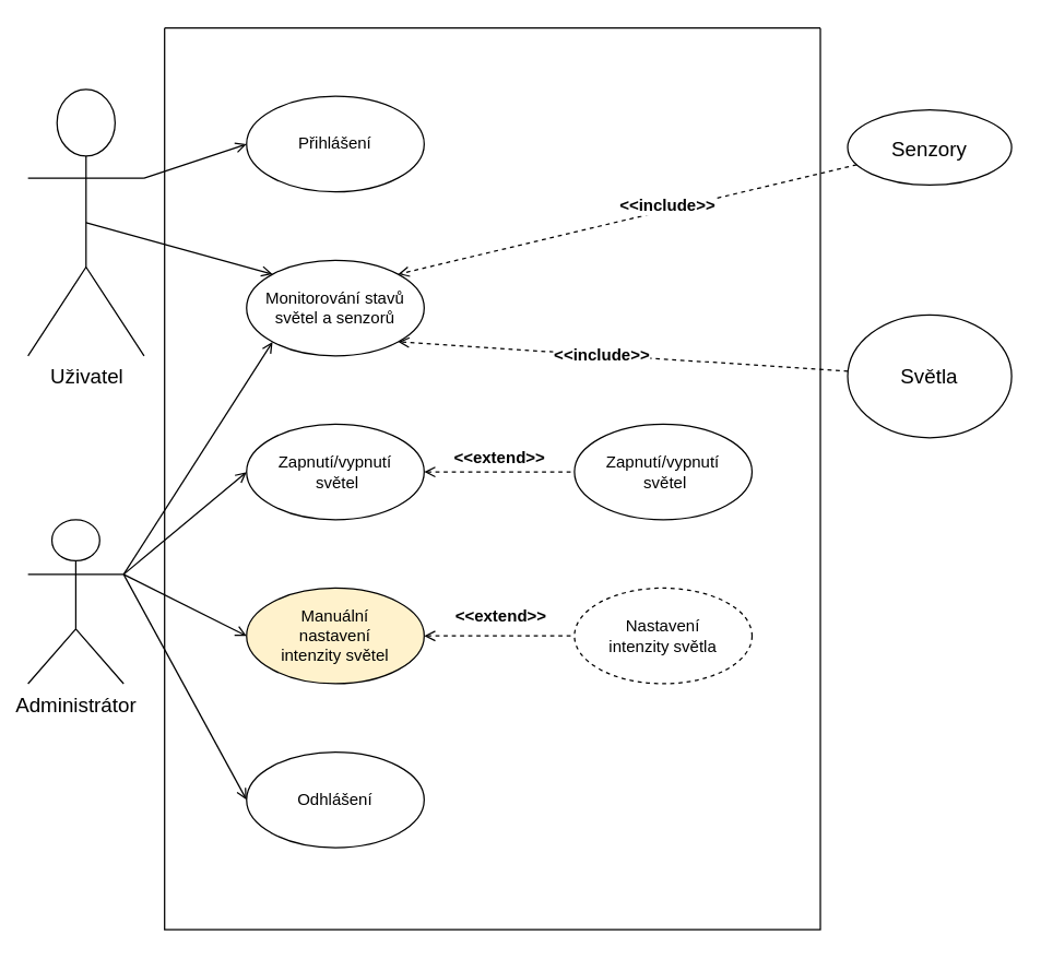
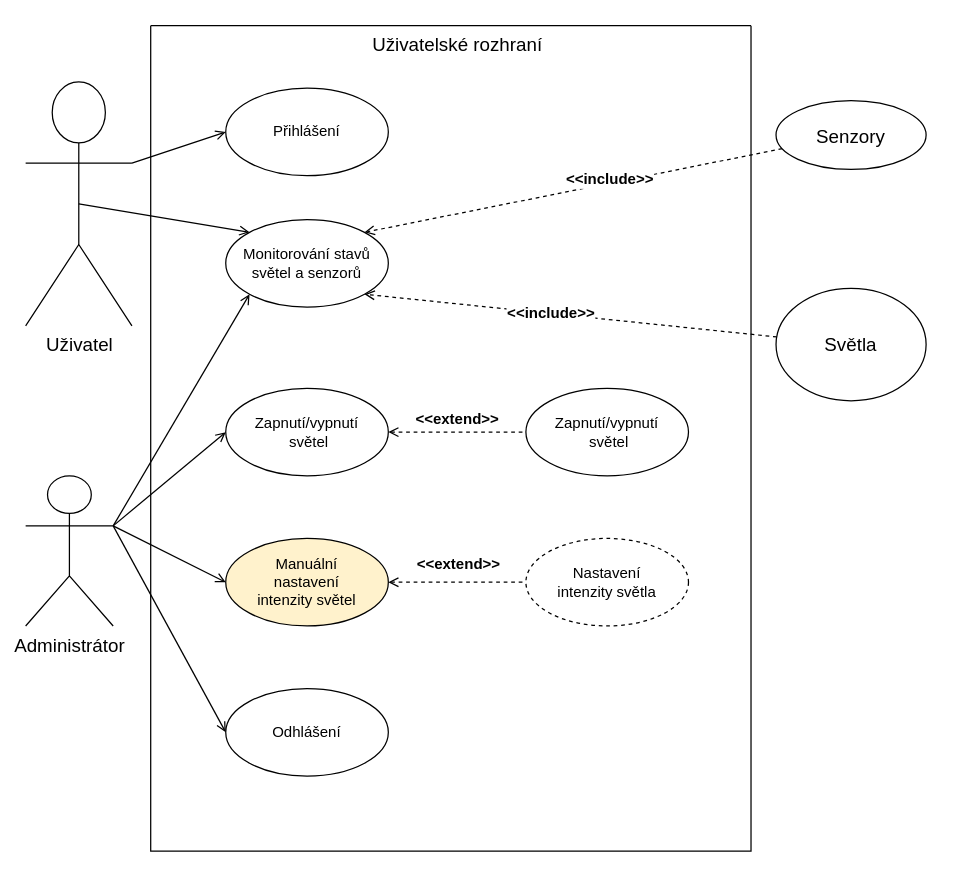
  <mxCell id="0" />
  <mxCell id="1" parent="0" />
  <mxCell id="2" value="Přihlášení" style="ellipse;whiteSpace=wrap;html=1;" parent="1" vertex="1"><mxGeometry x="180" y="70" width="130" height="70" as="geometry" /></mxCell>
- <mxCell id="3" value="Monitorování stavů světel a senzorů" style="ellipse;whiteSpace=wrap;html=1;" parent="1" vertex="1"><mxGeometry x="180" y="190" width="130" height="70" as="geometry" /></mxCell>
+ <mxCell id="3" value="Monitorování stavů světel a senzorů" style="ellipse;whiteSpace=wrap;html=1;" parent="1" vertex="1"><mxGeometry x="180" y="175" width="130" height="70" as="geometry" /></mxCell>
  <mxCell id="4" value="" style="edgeStyle=orthogonalEdgeStyle;rounded=0;orthogonalLoop=1;jettySize=auto;html=1;dashed=1;startArrow=open;startFill=0;endArrow=none;endFill=0;" edge="1" parent="1" source="5" target="10"><mxGeometry relative="1" as="geometry" /></mxCell>
  <mxCell id="5" value="Zapnutí/vypnutí&lt;br&gt;&amp;nbsp;světel" style="ellipse;whiteSpace=wrap;html=1;" vertex="1" parent="1"><mxGeometry x="180" y="310" width="130" height="70" as="geometry" /></mxCell>
  <mxCell id="6" value="" style="edgeStyle=orthogonalEdgeStyle;rounded=0;orthogonalLoop=1;jettySize=auto;html=1;dashed=1;startArrow=open;startFill=0;endArrow=none;endFill=0;" edge="1" parent="1" source="8" target="12"><mxGeometry relative="1" as="geometry" /></mxCell>
  <mxCell id="7" value="&amp;lt;&amp;lt;extend&amp;gt;&amp;gt;" style="edgeLabel;html=1;align=center;verticalAlign=middle;resizable=0;points=[];fontStyle=1;fontSize=12;labelBackgroundColor=none;" vertex="1" connectable="0" parent="6"><mxGeometry x="-0.236" y="1" relative="1" as="geometry"><mxPoint x="13" y="-14" as="offset" /></mxGeometry></mxCell>
  <mxCell id="8" value="Manuální &lt;br&gt;nastavení &lt;br&gt;intenzity světel" style="ellipse;whiteSpace=wrap;html=1;fillColor=#fff2cc;" vertex="1" parent="1"><mxGeometry x="180" y="430" width="130" height="70" as="geometry" /></mxCell>
  <mxCell id="9" value="Odhlášení" style="ellipse;whiteSpace=wrap;html=1;" vertex="1" parent="1"><mxGeometry x="180" y="550" width="130" height="70" as="geometry" /></mxCell>
  <mxCell id="10" value="Zapnutí/vypnutí&lt;br&gt;&amp;nbsp;světel" style="ellipse;whiteSpace=wrap;html=1;" vertex="1" parent="1"><mxGeometry x="420" y="310" width="130" height="70" as="geometry" /></mxCell>
  <mxCell id="11" value="&amp;lt;&amp;lt;extend&amp;gt;&amp;gt;" style="text;html=1;align=center;verticalAlign=middle;resizable=0;points=[];autosize=1;strokeColor=none;fillColor=none;fontStyle=1" vertex="1" parent="1"><mxGeometry x="320" y="320" width="90" height="30" as="geometry" /></mxCell>
  <mxCell id="12" value="Nastavení &lt;br&gt;intenzity světla" style="ellipse;whiteSpace=wrap;html=1;dashed=1;" vertex="1" parent="1"><mxGeometry x="420" y="430" width="130" height="70" as="geometry" /></mxCell>
  <mxCell id="13" style="edgeStyle=none;rounded=0;orthogonalLoop=1;jettySize=auto;html=1;entryX=1;entryY=0;entryDx=0;entryDy=0;dashed=1;fontSize=12;startArrow=none;startFill=0;endArrow=open;endFill=0;" edge="1" parent="1" source="15" target="3"><mxGeometry relative="1" as="geometry" /></mxCell>
  <mxCell id="14" value="&amp;lt;&amp;lt;include&amp;gt;&amp;gt;" style="edgeLabel;html=1;align=center;verticalAlign=middle;resizable=0;points=[];fontSize=12;labelBackgroundColor=default;fontStyle=1" vertex="1" connectable="0" parent="13"><mxGeometry x="-0.194" y="-3" relative="1" as="geometry"><mxPoint x="-3" as="offset" /></mxGeometry></mxCell>
  <mxCell id="15" value="&lt;font style=&quot;font-size: 15px;&quot;&gt;Senzory&lt;/font&gt;" style="ellipse;whiteSpace=wrap;html=1;" vertex="1" parent="1"><mxGeometry x="620" y="80" width="120" height="55" as="geometry" /></mxCell>
  <mxCell id="16" style="rounded=0;orthogonalLoop=1;jettySize=auto;html=1;entryX=1;entryY=1;entryDx=0;entryDy=0;dashed=1;fontSize=15;startArrow=none;startFill=0;endArrow=open;endFill=0;" edge="1" parent="1" source="18" target="3"><mxGeometry relative="1" as="geometry" /></mxCell>
  <mxCell id="17" value="&lt;font style=&quot;font-size: 12px;&quot;&gt;&lt;b&gt;&amp;lt;&amp;lt;include&amp;gt;&amp;gt;&lt;/b&gt;&lt;/font&gt;" style="edgeLabel;html=1;align=center;verticalAlign=middle;resizable=0;points=[];fontSize=15;" vertex="1" connectable="0" parent="16"><mxGeometry x="0.277" relative="1" as="geometry"><mxPoint x="30" as="offset" /></mxGeometry></mxCell>
  <mxCell id="18" value="&lt;font style=&quot;font-size: 15px;&quot;&gt;Světla&lt;/font&gt;" style="ellipse;whiteSpace=wrap;html=1;" vertex="1" parent="1"><mxGeometry x="620" y="230" width="120" height="90" as="geometry" /></mxCell>
  <mxCell id="19" style="edgeStyle=none;rounded=0;orthogonalLoop=1;jettySize=auto;html=1;exitX=1;exitY=0.333;exitDx=0;exitDy=0;exitPerimeter=0;entryX=0;entryY=0.5;entryDx=0;entryDy=0;fontSize=15;startArrow=none;startFill=0;endArrow=open;endFill=0;" edge="1" parent="1" source="21" target="2"><mxGeometry relative="1" as="geometry" /></mxCell>
  <mxCell id="20" style="edgeStyle=none;rounded=0;orthogonalLoop=1;jettySize=auto;html=1;exitX=0.5;exitY=0.5;exitDx=0;exitDy=0;exitPerimeter=0;entryX=0;entryY=0;entryDx=0;entryDy=0;fontSize=15;startArrow=none;startFill=0;endArrow=open;endFill=0;" edge="1" parent="1" source="21" target="3"><mxGeometry relative="1" as="geometry" /></mxCell>
  <mxCell id="21" value="&lt;font style=&quot;font-size: 15px;&quot;&gt;Uživatel&lt;/font&gt;" style="shape=umlActor;verticalLabelPosition=bottom;verticalAlign=top;html=1;outlineConnect=0;labelBackgroundColor=default;fontSize=12;" vertex="1" parent="1"><mxGeometry x="20" y="65" width="85" height="195" as="geometry" /></mxCell>
  <mxCell id="22" style="edgeStyle=none;rounded=0;orthogonalLoop=1;jettySize=auto;html=1;exitX=1;exitY=0.333;exitDx=0;exitDy=0;exitPerimeter=0;entryX=0;entryY=1;entryDx=0;entryDy=0;fontSize=15;startArrow=none;startFill=0;endArrow=open;endFill=0;" edge="1" parent="1" source="26" target="3"><mxGeometry relative="1" as="geometry" /></mxCell>
  <mxCell id="23" style="edgeStyle=none;rounded=0;orthogonalLoop=1;jettySize=auto;html=1;exitX=1;exitY=0.333;exitDx=0;exitDy=0;exitPerimeter=0;entryX=0;entryY=0.5;entryDx=0;entryDy=0;fontSize=15;startArrow=none;startFill=0;endArrow=open;endFill=0;" edge="1" parent="1" source="26" target="5"><mxGeometry relative="1" as="geometry" /></mxCell>
  <mxCell id="24" style="edgeStyle=none;rounded=0;orthogonalLoop=1;jettySize=auto;html=1;exitX=1;exitY=0.333;exitDx=0;exitDy=0;exitPerimeter=0;entryX=0;entryY=0.5;entryDx=0;entryDy=0;fontSize=15;startArrow=none;startFill=0;endArrow=open;endFill=0;" edge="1" parent="1" source="26" target="8"><mxGeometry relative="1" as="geometry" /></mxCell>
  <mxCell id="25" style="edgeStyle=none;rounded=0;orthogonalLoop=1;jettySize=auto;html=1;exitX=1;exitY=0.333;exitDx=0;exitDy=0;exitPerimeter=0;entryX=0;entryY=0.5;entryDx=0;entryDy=0;fontSize=15;startArrow=none;startFill=0;endArrow=open;endFill=0;" edge="1" parent="1" source="26" target="9"><mxGeometry relative="1" as="geometry" /></mxCell>
  <mxCell id="26" value="&lt;font style=&quot;font-size: 15px;&quot;&gt;Administrátor&lt;/font&gt;" style="shape=umlActor;verticalLabelPosition=bottom;verticalAlign=top;html=1;outlineConnect=0;labelBackgroundColor=default;fontSize=12;" vertex="1" parent="1"><mxGeometry x="20" y="380" width="70" height="120" as="geometry" /></mxCell>
  <mxCell id="27" value="" style="swimlane;startSize=0;labelBackgroundColor=default;fontSize=15;" vertex="1" parent="1"><mxGeometry x="120" y="20" width="480" height="660" as="geometry" /></mxCell>
+ <mxCell id="28" value="Uživatelské rozhraní" style="text;html=1;align=center;verticalAlign=middle;resizable=0;points=[];autosize=1;strokeColor=none;fillColor=none;fontSize=15;" vertex="1" parent="27"><mxGeometry x="165" width="160" height="30" as="geometry" /></mxCell>
